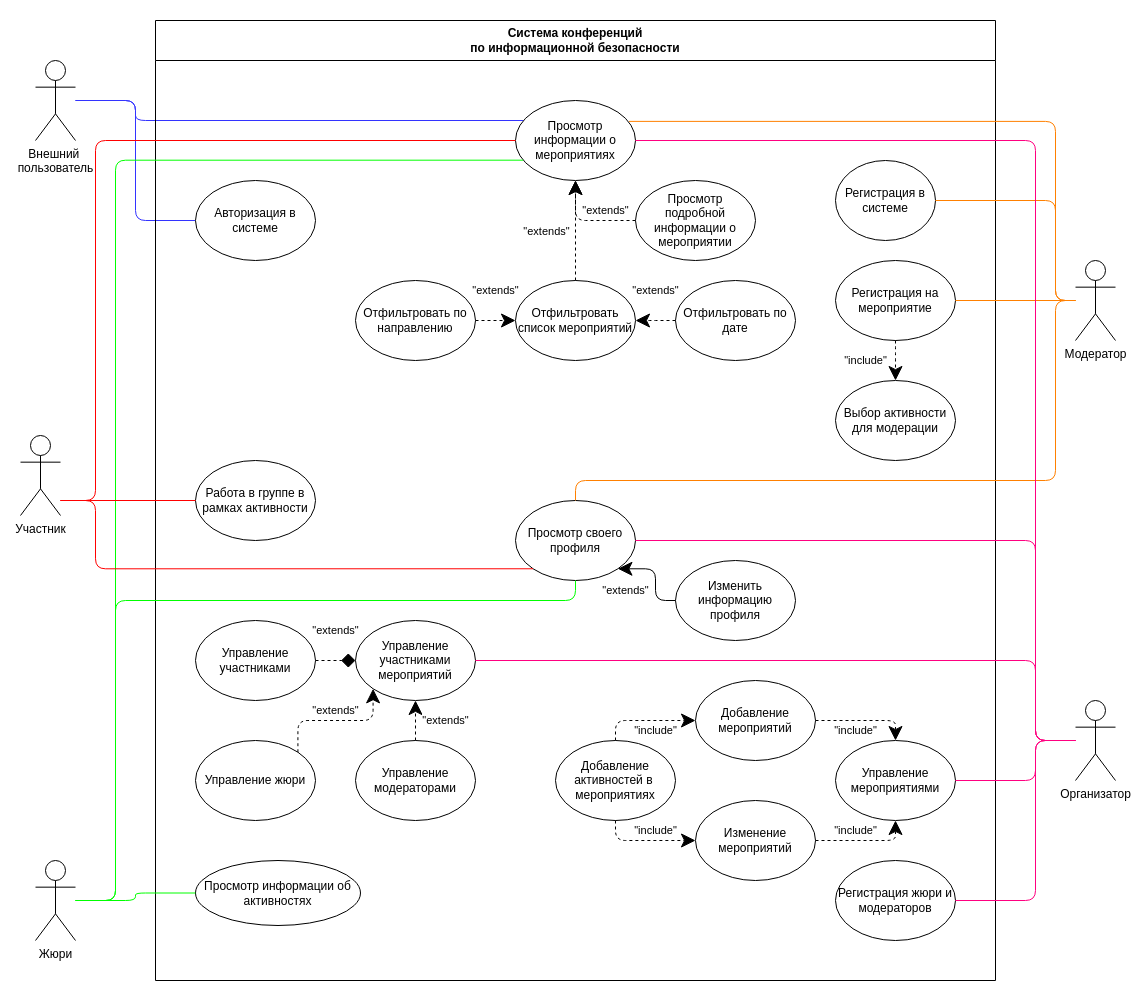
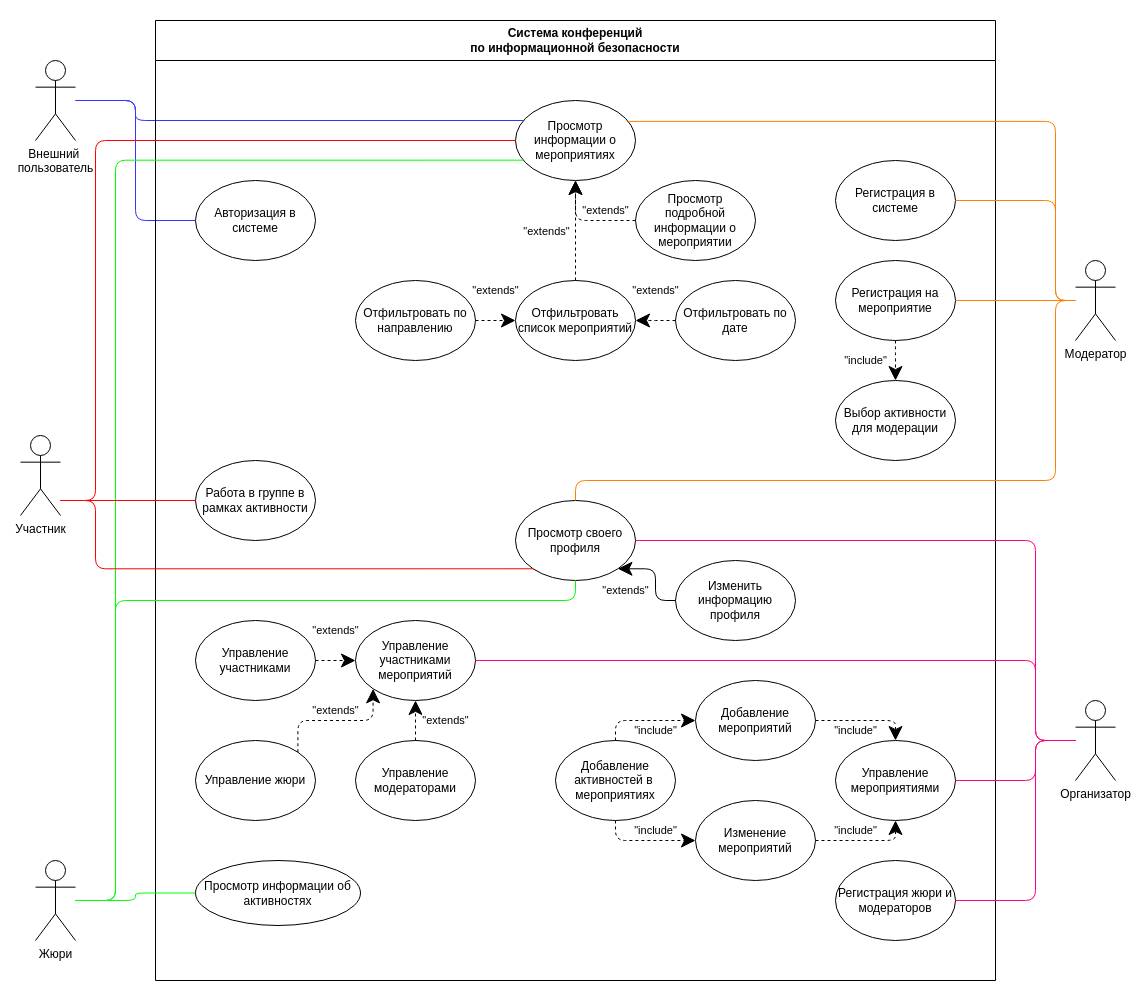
  <mxCell id="0" />
  <mxCell id="1" parent="0" />
  <mxCell id="2" style="edgeStyle=orthogonalEdgeStyle;rounded=1;orthogonalLoop=1;jettySize=auto;html=1;curved=0;fillColor=#dae8fc;strokeColor=#3333FF;endArrow=none;startFill=0;" edge="1" parent="1" source="4" target="6"><mxGeometry relative="1" as="geometry"><Array as="points"><mxPoint x="135" y="100" /><mxPoint x="135" y="120" /></Array></mxGeometry></mxCell>
  <mxCell id="3" style="edgeStyle=orthogonalEdgeStyle;rounded=1;orthogonalLoop=1;jettySize=auto;html=1;curved=0;strokeColor=#3333FF;endArrow=none;startFill=0;" edge="1" parent="1" source="4" target="8"><mxGeometry relative="1" as="geometry"><Array as="points"><mxPoint x="135" y="100" /><mxPoint x="135" y="220" /></Array></mxGeometry></mxCell>
  <mxCell id="4" value="Внешний&amp;nbsp;&lt;div&gt;пользователь&lt;/div&gt;" style="shape=umlActor;verticalLabelPosition=bottom;verticalAlign=top;html=1;outlineConnect=0;" vertex="1" parent="1"><mxGeometry x="35" y="60" width="40" height="80" as="geometry" /></mxCell>
  <mxCell id="5" value="Система конференций&lt;div&gt;по информационной безопасности&lt;/div&gt;" style="swimlane;whiteSpace=wrap;html=1;startSize=40;" vertex="1" parent="1"><mxGeometry x="155" y="20" width="840" height="960" as="geometry" /></mxCell>
  <mxCell id="6" value="Просмотр информации о мероприятиях" style="ellipse;whiteSpace=wrap;html=1;" vertex="1" parent="5"><mxGeometry x="360" y="80" width="120" height="80" as="geometry" /></mxCell>
  <mxCell id="7" value="Работа в группе в рамках активности" style="ellipse;whiteSpace=wrap;html=1;" vertex="1" parent="5"><mxGeometry x="40" y="440" width="120" height="80" as="geometry" /></mxCell>
  <mxCell id="8" value="Авторизация в системе" style="ellipse;whiteSpace=wrap;html=1;" vertex="1" parent="5"><mxGeometry x="40" y="160" width="120" height="80" as="geometry" /></mxCell>
  <mxCell id="9" value="Просмотр информации об активностях" style="ellipse;whiteSpace=wrap;html=1;" vertex="1" parent="5"><mxGeometry x="40" y="840" width="165" height="65" as="geometry" /></mxCell>
  <mxCell id="10" style="edgeStyle=orthogonalEdgeStyle;rounded=1;orthogonalLoop=1;jettySize=auto;html=1;curved=0;strokeColor=#00FF00;entryX=0.064;entryY=0.746;entryDx=0;entryDy=0;entryPerimeter=0;endArrow=none;startFill=0;" edge="1" parent="5" target="6"><mxGeometry relative="1" as="geometry"><mxPoint x="-80" y="880" as="sourcePoint" /><mxPoint x="350" y="120" as="targetPoint" /><Array as="points"><mxPoint x="-40" y="880" /><mxPoint x="-40" y="140" /><mxPoint x="368" y="140" /></Array></mxGeometry></mxCell>
  <mxCell id="11" value="Просмотр подробной информации о мероприятии" style="ellipse;whiteSpace=wrap;html=1;" vertex="1" parent="5"><mxGeometry x="480" y="160" width="120" height="80" as="geometry" /></mxCell>
  <mxCell id="12" value="Отфильтровать список мероприятий" style="ellipse;whiteSpace=wrap;html=1;" vertex="1" parent="5"><mxGeometry x="360" y="260" width="120" height="80" as="geometry" /></mxCell>
  <mxCell id="13" value="&quot;extends&quot;" style="endArrow=classic;endSize=12;dashed=1;html=1;rounded=1;exitX=0;exitY=0.5;exitDx=0;exitDy=0;entryX=0.5;entryY=1;entryDx=0;entryDy=0;edgeStyle=orthogonalEdgeStyle;curved=0;endFill=1;" edge="1" parent="5" source="11" target="6"><mxGeometry x="-0.4" y="-10" width="160" relative="1" as="geometry"><mxPoint x="490" y="310" as="sourcePoint" /><mxPoint x="650" y="310" as="targetPoint" /><mxPoint as="offset" /></mxGeometry></mxCell>
  <mxCell id="14" value="Отфильтровать по направлению" style="ellipse;whiteSpace=wrap;html=1;" vertex="1" parent="5"><mxGeometry x="200" y="260" width="120" height="80" as="geometry" /></mxCell>
  <mxCell id="15" value="Отфильтровать по дате" style="ellipse;whiteSpace=wrap;html=1;" vertex="1" parent="5"><mxGeometry x="520" y="260" width="120" height="80" as="geometry" /></mxCell>
  <mxCell id="16" value="&quot;extends&quot;" style="endArrow=classic;endSize=12;dashed=1;html=1;rounded=1;exitX=0;exitY=0.5;exitDx=0;exitDy=0;entryX=1;entryY=0.5;entryDx=0;entryDy=0;edgeStyle=orthogonalEdgeStyle;curved=0;endFill=1;" edge="1" parent="5" source="15" target="12"><mxGeometry y="-30" width="160" relative="1" as="geometry"><mxPoint x="610" y="399.74" as="sourcePoint" /><mxPoint x="550" y="359.74" as="targetPoint" /><mxPoint as="offset" /><Array as="points"><mxPoint x="490" y="300" /><mxPoint x="490" y="300" /></Array></mxGeometry></mxCell>
  <mxCell id="17" value="&quot;extends&quot;" style="endArrow=classic;endSize=12;dashed=1;html=1;rounded=1;exitX=1;exitY=0.5;exitDx=0;exitDy=0;entryX=0;entryY=0.5;entryDx=0;entryDy=0;edgeStyle=orthogonalEdgeStyle;curved=0;endFill=1;" edge="1" parent="5" source="14" target="12"><mxGeometry y="30" width="160" relative="1" as="geometry"><mxPoint x="430" y="370" as="sourcePoint" /><mxPoint x="430" y="330" as="targetPoint" /><mxPoint as="offset" /></mxGeometry></mxCell>
  <mxCell id="18" value="Просмотр своего профиля" style="ellipse;whiteSpace=wrap;html=1;" vertex="1" parent="5"><mxGeometry x="360" y="480" width="120" height="80" as="geometry" /></mxCell>
  <mxCell id="19" value="Изменить информацию профиля" style="ellipse;whiteSpace=wrap;html=1;" vertex="1" parent="5"><mxGeometry x="520" y="540" width="120" height="80" as="geometry" /></mxCell>
  <mxCell id="20" value="&quot;extends&quot;" style="endArrow=classic;endSize=12;dashed=0;html=1;rounded=1;edgeStyle=orthogonalEdgeStyle;curved=0;endFill=1;entryX=1;entryY=1;entryDx=0;entryDy=0;exitX=0;exitY=0.5;exitDx=0;exitDy=0;" edge="1" parent="5" source="19" target="18"><mxGeometry x="0.83" y="22" width="160" relative="1" as="geometry"><mxPoint x="460" y="670" as="sourcePoint" /><mxPoint x="460" y="590" as="targetPoint" /><mxPoint as="offset" /></mxGeometry></mxCell>
- <mxCell id="21" value="Регистрация в системе" style="ellipse;whiteSpace=wrap;html=1;" vertex="1" parent="5"><mxGeometry x="680" y="140" width="100" height="80" as="geometry" /></mxCell>
+ <mxCell id="21" value="Регистрация в системе" style="ellipse;whiteSpace=wrap;html=1;" vertex="1" parent="5"><mxGeometry x="680" y="140" width="120" height="80" as="geometry" /></mxCell>
  <mxCell id="22" value="Регистрация на мероприятие" style="ellipse;whiteSpace=wrap;html=1;" vertex="1" parent="5"><mxGeometry x="680" y="240" width="120" height="80" as="geometry" /></mxCell>
  <mxCell id="23" value="Выбор активности для модерации" style="ellipse;whiteSpace=wrap;html=1;" vertex="1" parent="5"><mxGeometry x="680" y="360" width="120" height="80" as="geometry" /></mxCell>
  <mxCell id="24" value="&quot;include&quot;" style="endArrow=classic;endSize=12;dashed=1;html=1;rounded=1;exitX=0.5;exitY=1;exitDx=0;exitDy=0;entryX=0.5;entryY=0;entryDx=0;entryDy=0;edgeStyle=orthogonalEdgeStyle;curved=0;endFill=1;" edge="1" parent="5" source="22" target="23"><mxGeometry y="-30" width="160" relative="1" as="geometry"><mxPoint x="640" y="390" as="sourcePoint" /><mxPoint x="600" y="390" as="targetPoint" /><mxPoint as="offset" /><Array as="points"><mxPoint x="740" y="330" /><mxPoint x="740" y="330" /></Array></mxGeometry></mxCell>
  <mxCell id="25" value="Регистрация жюри и модераторов" style="ellipse;whiteSpace=wrap;html=1;" vertex="1" parent="5"><mxGeometry x="680" y="840" width="120" height="80" as="geometry" /></mxCell>
  <mxCell id="26" value="Управление участниками мероприятий" style="ellipse;whiteSpace=wrap;html=1;" vertex="1" parent="5"><mxGeometry x="200" y="600" width="120" height="80" as="geometry" /></mxCell>
  <mxCell id="27" value="Управление мероприятиями" style="ellipse;whiteSpace=wrap;html=1;" vertex="1" parent="5"><mxGeometry x="680" y="720" width="120" height="80" as="geometry" /></mxCell>
  <mxCell id="28" value="Изменение мероприятий" style="ellipse;whiteSpace=wrap;html=1;" vertex="1" parent="5"><mxGeometry x="540" y="780" width="120" height="80" as="geometry" /></mxCell>
  <mxCell id="29" value="Добавление мероприятий" style="ellipse;whiteSpace=wrap;html=1;" vertex="1" parent="5"><mxGeometry x="540" y="660" width="120" height="80" as="geometry" /></mxCell>
  <mxCell id="30" value="Добавление активностей в&amp;nbsp; мероприятиях" style="ellipse;whiteSpace=wrap;html=1;" vertex="1" parent="5"><mxGeometry x="400" y="720" width="120" height="80" as="geometry" /></mxCell>
  <mxCell id="31" value="&quot;include&quot;" style="endArrow=classic;endSize=12;dashed=1;html=1;rounded=1;edgeStyle=orthogonalEdgeStyle;curved=0;endFill=1;entryX=0.5;entryY=0;entryDx=0;entryDy=0;exitX=1;exitY=0.5;exitDx=0;exitDy=0;" edge="1" parent="5" source="29" target="27"><mxGeometry x="-0.2" y="-10" width="160" relative="1" as="geometry"><mxPoint x="508" y="692" as="sourcePoint" /><mxPoint x="450" y="660" as="targetPoint" /><mxPoint as="offset" /></mxGeometry></mxCell>
  <mxCell id="32" value="&quot;include&quot;" style="endArrow=classic;endSize=12;dashed=1;html=1;rounded=1;edgeStyle=orthogonalEdgeStyle;curved=0;endFill=1;entryX=0.5;entryY=1;entryDx=0;entryDy=0;exitX=1;exitY=0.5;exitDx=0;exitDy=0;" edge="1" parent="5" source="28" target="27"><mxGeometry x="-0.2" y="10" width="160" relative="1" as="geometry"><mxPoint x="670" y="710" as="sourcePoint" /><mxPoint x="750" y="730" as="targetPoint" /><mxPoint as="offset" /></mxGeometry></mxCell>
  <mxCell id="33" value="&quot;include&quot;" style="endArrow=classic;endSize=12;dashed=1;html=1;rounded=1;edgeStyle=orthogonalEdgeStyle;curved=0;endFill=1;entryX=0;entryY=0.5;entryDx=0;entryDy=0;exitX=0.5;exitY=1;exitDx=0;exitDy=0;" edge="1" parent="5" source="30" target="28"><mxGeometry x="0.2" y="10" width="160" relative="1" as="geometry"><mxPoint x="419.74" y="850" as="sourcePoint" /><mxPoint x="499.74" y="830" as="targetPoint" /><mxPoint as="offset" /></mxGeometry></mxCell>
  <mxCell id="34" value="&quot;include&quot;" style="endArrow=classic;endSize=12;dashed=1;html=1;rounded=1;edgeStyle=orthogonalEdgeStyle;curved=0;endFill=1;entryX=0;entryY=0.5;entryDx=0;entryDy=0;exitX=0.5;exitY=0;exitDx=0;exitDy=0;" edge="1" parent="5" source="30" target="29"><mxGeometry x="0.2" y="-10" width="160" relative="1" as="geometry"><mxPoint x="419.75" y="700" as="sourcePoint" /><mxPoint x="499.75" y="720" as="targetPoint" /><mxPoint as="offset" /></mxGeometry></mxCell>
  <mxCell id="35" value="Управление участниками" style="ellipse;whiteSpace=wrap;html=1;" vertex="1" parent="5"><mxGeometry x="40" y="600" width="120" height="80" as="geometry" /></mxCell>
  <mxCell id="36" value="Управление жюри" style="ellipse;whiteSpace=wrap;html=1;" vertex="1" parent="5"><mxGeometry x="40" y="720" width="120" height="80" as="geometry" /></mxCell>
  <mxCell id="37" value="Управление модераторами" style="ellipse;whiteSpace=wrap;html=1;" vertex="1" parent="5"><mxGeometry x="200" y="720" width="120" height="80" as="geometry" /></mxCell>
  <mxCell id="38" value="&quot;extends&quot;" style="endArrow=classic;endSize=12;dashed=1;html=1;rounded=1;edgeStyle=orthogonalEdgeStyle;curved=0;endFill=1;exitX=0.5;exitY=0;exitDx=0;exitDy=0;entryX=0.5;entryY=1;entryDx=0;entryDy=0;" edge="1" parent="5" source="37" target="26"><mxGeometry y="-30" width="160" relative="1" as="geometry"><mxPoint x="270" y="880" as="sourcePoint" /><mxPoint x="270" y="780" as="targetPoint" /><mxPoint as="offset" /></mxGeometry></mxCell>
- <mxCell id="39" value="&quot;extends&quot;" style="endArrow=diamond;endSize=12;dashed=1;html=1;rounded=1;edgeStyle=orthogonalEdgeStyle;curved=0;endFill=1;exitX=1;exitY=0.5;exitDx=0;exitDy=0;entryX=0;entryY=0.5;entryDx=0;entryDy=0;" edge="1" parent="5" source="35" target="26"><mxGeometry y="30" width="160" relative="1" as="geometry"><mxPoint x="180" y="730" as="sourcePoint" /><mxPoint x="180" y="630" as="targetPoint" /><mxPoint as="offset" /></mxGeometry></mxCell>
+ <mxCell id="39" value="&quot;extends&quot;" style="endArrow=classic;endSize=12;dashed=1;html=1;rounded=1;edgeStyle=orthogonalEdgeStyle;curved=0;endFill=1;exitX=1;exitY=0.5;exitDx=0;exitDy=0;entryX=0;entryY=0.5;entryDx=0;entryDy=0;" edge="1" parent="5" source="35" target="26"><mxGeometry y="30" width="160" relative="1" as="geometry"><mxPoint x="180" y="730" as="sourcePoint" /><mxPoint x="180" y="630" as="targetPoint" /><mxPoint as="offset" /></mxGeometry></mxCell>
  <mxCell id="40" value="&quot;extends&quot;" style="endArrow=classic;endSize=12;dashed=1;html=1;rounded=1;edgeStyle=orthogonalEdgeStyle;curved=0;endFill=1;exitX=1;exitY=0;exitDx=0;exitDy=0;entryX=0;entryY=1;entryDx=0;entryDy=0;" edge="1" parent="5" source="36" target="26"><mxGeometry y="10" width="160" relative="1" as="geometry"><mxPoint x="360" y="850" as="sourcePoint" /><mxPoint x="360" y="750" as="targetPoint" /><mxPoint as="offset" /><Array as="points"><mxPoint x="142" y="700" /><mxPoint x="218" y="700" /></Array></mxGeometry></mxCell>
  <mxCell id="41" style="edgeStyle=orthogonalEdgeStyle;rounded=1;orthogonalLoop=1;jettySize=auto;html=1;entryX=0;entryY=0.5;entryDx=0;entryDy=0;curved=0;strokeColor=#FF0000;endArrow=none;startFill=0;" edge="1" parent="1" source="44" target="6"><mxGeometry relative="1" as="geometry"><Array as="points"><mxPoint x="95" y="500" /><mxPoint x="95" y="140" /></Array></mxGeometry></mxCell>
  <mxCell id="42" style="edgeStyle=orthogonalEdgeStyle;rounded=1;orthogonalLoop=1;jettySize=auto;html=1;entryX=0;entryY=0.5;entryDx=0;entryDy=0;curved=0;strokeColor=#FF0000;endArrow=none;startFill=0;" edge="1" parent="1" source="44" target="7"><mxGeometry relative="1" as="geometry"><Array as="points"><mxPoint x="195" y="500" /><mxPoint x="195" y="500" /></Array></mxGeometry></mxCell>
  <mxCell id="43" style="edgeStyle=orthogonalEdgeStyle;rounded=1;orthogonalLoop=1;jettySize=auto;html=1;entryX=0;entryY=1;entryDx=0;entryDy=0;strokeColor=#FF0000;curved=0;endArrow=none;startFill=0;" edge="1" parent="1" source="44" target="18"><mxGeometry relative="1" as="geometry"><Array as="points"><mxPoint x="95" y="500" /><mxPoint x="95" y="568" /></Array></mxGeometry></mxCell>
  <mxCell id="44" value="Участник" style="shape=umlActor;verticalLabelPosition=bottom;verticalAlign=top;html=1;outlineConnect=0;" vertex="1" parent="1"><mxGeometry x="20" y="435" width="40" height="80" as="geometry" /></mxCell>
  <mxCell id="45" style="edgeStyle=orthogonalEdgeStyle;rounded=1;orthogonalLoop=1;jettySize=auto;html=1;curved=0;strokeColor=#00FF00;endArrow=none;startFill=0;" edge="1" parent="1" source="47" target="9"><mxGeometry relative="1" as="geometry" /></mxCell>
  <mxCell id="46" style="edgeStyle=orthogonalEdgeStyle;rounded=1;orthogonalLoop=1;jettySize=auto;html=1;curved=0;strokeColor=#00FF00;endArrow=none;startFill=0;" edge="1" parent="1" source="47"><mxGeometry relative="1" as="geometry"><mxPoint x="575" y="580" as="targetPoint" /><Array as="points"><mxPoint x="115" y="900" /><mxPoint x="115" y="600" /><mxPoint x="575" y="600" /><mxPoint x="575" y="580" /></Array></mxGeometry></mxCell>
  <mxCell id="47" value="Жюри" style="shape=umlActor;verticalLabelPosition=bottom;verticalAlign=top;html=1;outlineConnect=0;" vertex="1" parent="1"><mxGeometry x="35" y="860" width="40" height="80" as="geometry" /></mxCell>
  <mxCell id="48" style="edgeStyle=orthogonalEdgeStyle;rounded=1;orthogonalLoop=1;jettySize=auto;html=1;entryX=0.946;entryY=0.261;entryDx=0;entryDy=0;curved=0;strokeColor=#FF8000;entryPerimeter=0;endArrow=none;startFill=0;" edge="1" parent="1" source="52" target="6"><mxGeometry relative="1" as="geometry"><Array as="points"><mxPoint x="1055" y="300" /><mxPoint x="1055" y="120" /><mxPoint x="629" y="120" /></Array></mxGeometry></mxCell>
  <mxCell id="49" style="edgeStyle=orthogonalEdgeStyle;rounded=1;orthogonalLoop=1;jettySize=auto;html=1;entryX=0.5;entryY=0;entryDx=0;entryDy=0;strokeColor=#FF8000;curved=0;endArrow=none;startFill=0;" edge="1" parent="1" source="52" target="18"><mxGeometry relative="1" as="geometry"><Array as="points"><mxPoint x="1055" y="300" /><mxPoint x="1055" y="480" /><mxPoint x="575" y="480" /></Array></mxGeometry></mxCell>
  <mxCell id="50" style="edgeStyle=orthogonalEdgeStyle;rounded=1;orthogonalLoop=1;jettySize=auto;html=1;entryX=1;entryY=0.5;entryDx=0;entryDy=0;curved=0;endArrow=none;startFill=0;strokeColor=#FF8000;" edge="1" parent="1" source="52" target="21"><mxGeometry relative="1" as="geometry"><Array as="points"><mxPoint x="1055" y="300" /><mxPoint x="1055" y="200" /></Array></mxGeometry></mxCell>
  <mxCell id="51" style="edgeStyle=orthogonalEdgeStyle;rounded=1;orthogonalLoop=1;jettySize=auto;html=1;entryX=1;entryY=0.5;entryDx=0;entryDy=0;endArrow=none;startFill=0;curved=0;strokeColor=#FF8000;" edge="1" parent="1" source="52" target="22"><mxGeometry relative="1" as="geometry" /></mxCell>
  <mxCell id="52" value="Модератор" style="shape=umlActor;verticalLabelPosition=bottom;verticalAlign=top;html=1;outlineConnect=0;" vertex="1" parent="1"><mxGeometry x="1075" y="260" width="40" height="80" as="geometry" /></mxCell>
- <mxCell id="53" style="edgeStyle=orthogonalEdgeStyle;rounded=1;orthogonalLoop=1;jettySize=auto;html=1;entryX=1;entryY=0.5;entryDx=0;entryDy=0;curved=0;strokeColor=#FF0080;endArrow=none;startFill=0;" edge="1" parent="1" source="58" target="6"><mxGeometry relative="1" as="geometry"><Array as="points"><mxPoint x="1035" y="740" /><mxPoint x="1035" y="140" /></Array></mxGeometry></mxCell>
  <mxCell id="54" style="edgeStyle=orthogonalEdgeStyle;rounded=1;orthogonalLoop=1;jettySize=auto;html=1;entryX=1;entryY=0.5;entryDx=0;entryDy=0;curved=0;endArrow=none;startFill=0;strokeColor=#FF0080;" edge="1" parent="1" source="58" target="18"><mxGeometry relative="1" as="geometry"><Array as="points"><mxPoint x="1035" y="740" /><mxPoint x="1035" y="540" /></Array></mxGeometry></mxCell>
  <mxCell id="55" style="edgeStyle=orthogonalEdgeStyle;rounded=1;orthogonalLoop=1;jettySize=auto;html=1;entryX=1;entryY=0.5;entryDx=0;entryDy=0;curved=0;endArrow=none;startFill=0;strokeColor=#FF0080;" edge="1" parent="1" source="58" target="25"><mxGeometry relative="1" as="geometry"><Array as="points"><mxPoint x="1035" y="740" /><mxPoint x="1035" y="900" /></Array></mxGeometry></mxCell>
  <mxCell id="56" style="edgeStyle=orthogonalEdgeStyle;rounded=1;orthogonalLoop=1;jettySize=auto;html=1;entryX=1;entryY=0.5;entryDx=0;entryDy=0;curved=0;strokeColor=#FF0080;endArrow=none;startFill=0;" edge="1" parent="1" source="58" target="26"><mxGeometry relative="1" as="geometry"><Array as="points"><mxPoint x="1035" y="740" /><mxPoint x="1035" y="660" /></Array></mxGeometry></mxCell>
  <mxCell id="57" style="edgeStyle=orthogonalEdgeStyle;rounded=1;orthogonalLoop=1;jettySize=auto;html=1;entryX=1;entryY=0.5;entryDx=0;entryDy=0;endArrow=none;startFill=0;strokeColor=#FF0080;curved=0;" edge="1" parent="1" source="58" target="27"><mxGeometry relative="1" as="geometry"><Array as="points"><mxPoint x="1035" y="740" /><mxPoint x="1035" y="780" /></Array></mxGeometry></mxCell>
  <mxCell id="58" value="Организатор" style="shape=umlActor;verticalLabelPosition=bottom;verticalAlign=top;html=1;outlineConnect=0;" vertex="1" parent="1"><mxGeometry x="1075" y="700" width="40" height="80" as="geometry" /></mxCell>
  <mxCell id="59" value="&quot;extends&quot;" style="endArrow=classic;endSize=12;dashed=1;html=1;rounded=1;edgeStyle=orthogonalEdgeStyle;curved=0;endFill=1;exitX=0.5;exitY=0;exitDx=0;exitDy=0;" edge="1" parent="1" source="12"><mxGeometry y="30" width="160" relative="1" as="geometry"><mxPoint x="575" y="260" as="sourcePoint" /><mxPoint x="575" y="180" as="targetPoint" /><mxPoint as="offset" /></mxGeometry></mxCell>
